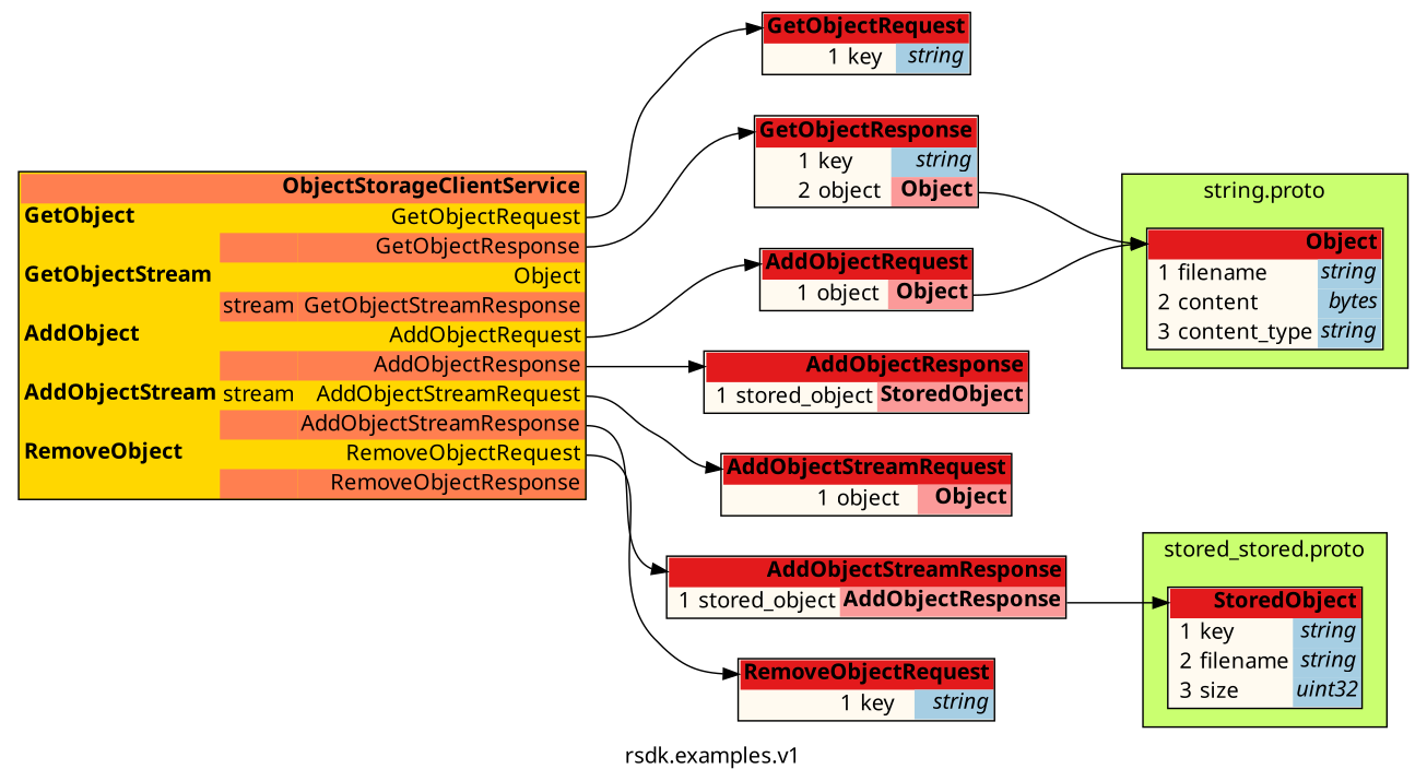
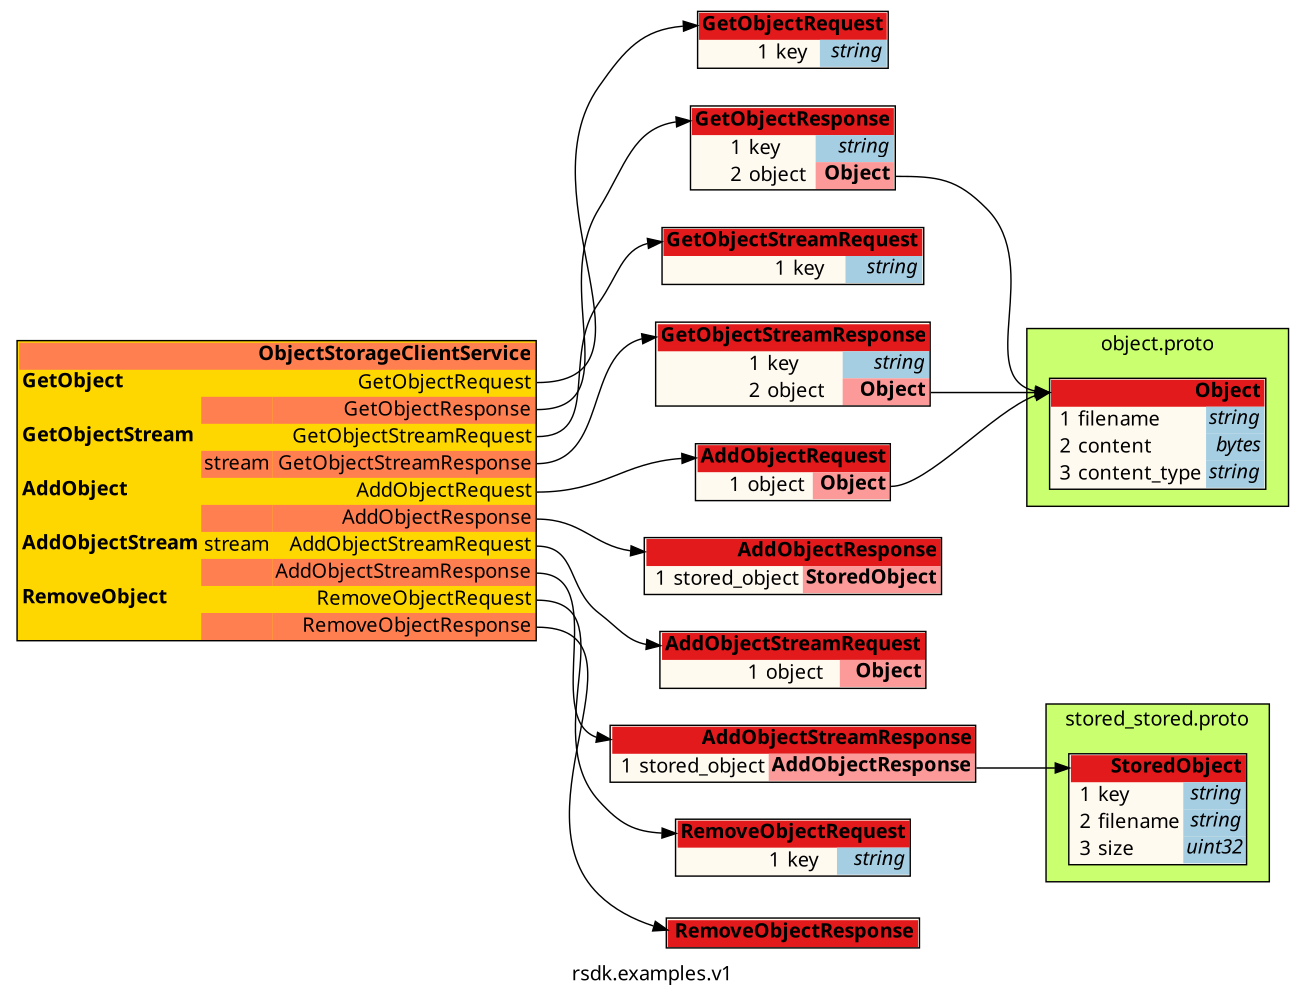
  digraph {
    fontname="Noto Sans"
    label="rsdk.examples.v1"
    rankdir=LR
    node [fontname="Noto Sans" shape=plaintext]
    edge [color="#000000" fontname="Noto Sans" headport=header tailport="poobject:e"]
    n1 [label=<<TABLE BORDER="1" CELLBORDER="0" CELLSPACING="0" BGCOLOR="#fffaf0"><TR><TD COLSPAN="4" PORT="header" BGCOLOR="#e31a1c" ALIGN="right"><b>StoredObject</b></TD></TR><TR><TD ALIGN="right"></TD><TD ALIGN="right">1</TD><TD ALIGN="left">key</TD><TD BGCOLOR="#a6cee3" PORT="pokey" ALIGN="right" TITLE="string"><i>string</i></TD></TR><TR><TD ALIGN="right"></TD><TD ALIGN="right">2</TD><TD ALIGN="left">filename</TD><TD BGCOLOR="#a6cee3" PORT="pofilename" ALIGN="right" TITLE="string"><i>string</i></TD></TR><TR><TD ALIGN="right"></TD><TD ALIGN="right">3</TD><TD ALIGN="left">size</TD><TD BGCOLOR="#a6cee3" PORT="posize" ALIGN="right" TITLE="uint32"><i>uint32</i></TD></TR></TABLE>>]
    n2 [label=<<TABLE BORDER="1" CELLBORDER="0" CELLSPACING="0" BGCOLOR="#fffaf0"><TR><TD COLSPAN="4" PORT="header" BGCOLOR="#e31a1c" ALIGN="right"><b>Object</b></TD></TR><TR><TD ALIGN="right"></TD><TD ALIGN="right">1</TD><TD ALIGN="left">filename</TD><TD BGCOLOR="#a6cee3" PORT="pofilename" ALIGN="right" TITLE="string"><i>string</i></TD></TR><TR><TD ALIGN="right"></TD><TD ALIGN="right">2</TD><TD ALIGN="left">content</TD><TD BGCOLOR="#a6cee3" PORT="pocontent" ALIGN="right" TITLE="bytes"><i>bytes</i></TD></TR><TR><TD ALIGN="right"></TD><TD ALIGN="right">3</TD><TD ALIGN="left">content_type</TD><TD BGCOLOR="#a6cee3" PORT="pocontent_type" ALIGN="right" TITLE="string"><i>string</i></TD></TR></TABLE>>]
-   n3 [label=<<TABLE BORDER="1" CELLBORDER="0" CELLSPACING="0" BGCOLOR="#ffd700"><TR><TD COLSPAN="3" PORT="header" BGCOLOR="#ff7f50" ALIGN="right"><b>ObjectStorageClientService</b></TD></TR><TR><TD ALIGN="left"><b>GetObject</b></TD><TD></TD><TD PORT="poGetObject_request" ALIGN="right">GetObjectRequest</TD></TR><TR style="border-bottom: 1px solid red"><TD></TD><TD BGCOLOR="#ff7f50"></TD><TD PORT="poGetObject_response" ALIGN="right" BGCOLOR="#ff7f50">GetObjectResponse</TD></TR><TR><TD ALIGN="left"><b>GetObjectStream</b></TD><TD></TD><TD PORT="poGetObjectStream_request" ALIGN="right">Object</TD></TR><TR style="border-bottom: 1px solid red"><TD></TD><TD BGCOLOR="#ff7f50">stream</TD><TD PORT="poGetObjectStream_response" ALIGN="right" BGCOLOR="#ff7f50">GetObjectStreamResponse</TD></TR><TR><TD ALIGN="left"><b>AddObject</b></TD><TD></TD><TD PORT="poAddObject_request" ALIGN="right">AddObjectRequest</TD></TR><TR style="border-bottom: 1px solid red"><TD></TD><TD BGCOLOR="#ff7f50"></TD><TD PORT="poAddObject_response" ALIGN="right" BGCOLOR="#ff7f50">AddObjectResponse</TD></TR><TR><TD ALIGN="left"><b>AddObjectStream</b></TD><TD>stream</TD><TD PORT="poAddObjectStream_request" ALIGN="right">AddObjectStreamRequest</TD></TR><TR style="border-bottom: 1px solid red"><TD></TD><TD BGCOLOR="#ff7f50"></TD><TD PORT="poAddObjectStream_response" ALIGN="right" BGCOLOR="#ff7f50">AddObjectStreamResponse</TD></TR><TR><TD ALIGN="left"><b>RemoveObject</b></TD><TD></TD><TD PORT="poRemoveObject_request" ALIGN="right">RemoveObjectRequest</TD></TR><TR style="border-bottom: 1px solid red"><TD></TD><TD BGCOLOR="#ff7f50"></TD><TD PORT="poRemoveObject_response" ALIGN="right" BGCOLOR="#ff7f50">RemoveObjectResponse</TD></TR></TABLE>>]
+   n3 [label=<<TABLE BORDER="1" CELLBORDER="0" CELLSPACING="0" BGCOLOR="#ffd700"><TR><TD COLSPAN="3" PORT="header" BGCOLOR="#ff7f50" ALIGN="right"><b>ObjectStorageClientService</b></TD></TR><TR><TD ALIGN="left"><b>GetObject</b></TD><TD></TD><TD PORT="poGetObject_request" ALIGN="right">GetObjectRequest</TD></TR><TR style="border-bottom: 1px solid red"><TD></TD><TD BGCOLOR="#ff7f50"></TD><TD PORT="poGetObject_response" ALIGN="right" BGCOLOR="#ff7f50">GetObjectResponse</TD></TR><TR><TD ALIGN="left"><b>GetObjectStream</b></TD><TD></TD><TD PORT="poGetObjectStream_request" ALIGN="right">GetObjectStreamRequest</TD></TR><TR style="border-bottom: 1px solid red"><TD></TD><TD BGCOLOR="#ff7f50">stream</TD><TD PORT="poGetObjectStream_response" ALIGN="right" BGCOLOR="#ff7f50">GetObjectStreamResponse</TD></TR><TR><TD ALIGN="left"><b>AddObject</b></TD><TD></TD><TD PORT="poAddObject_request" ALIGN="right">AddObjectRequest</TD></TR><TR style="border-bottom: 1px solid red"><TD></TD><TD BGCOLOR="#ff7f50"></TD><TD PORT="poAddObject_response" ALIGN="right" BGCOLOR="#ff7f50">AddObjectResponse</TD></TR><TR><TD ALIGN="left"><b>AddObjectStream</b></TD><TD>stream</TD><TD PORT="poAddObjectStream_request" ALIGN="right">AddObjectStreamRequest</TD></TR><TR style="border-bottom: 1px solid red"><TD></TD><TD BGCOLOR="#ff7f50"></TD><TD PORT="poAddObjectStream_response" ALIGN="right" BGCOLOR="#ff7f50">AddObjectStreamResponse</TD></TR><TR><TD ALIGN="left"><b>RemoveObject</b></TD><TD></TD><TD PORT="poRemoveObject_request" ALIGN="right">RemoveObjectRequest</TD></TR><TR style="border-bottom: 1px solid red"><TD></TD><TD BGCOLOR="#ff7f50"></TD><TD PORT="poRemoveObject_response" ALIGN="right" BGCOLOR="#ff7f50">RemoveObjectResponse</TD></TR></TABLE>>]
    n4 [label=<<TABLE BORDER="1" CELLBORDER="0" CELLSPACING="0" BGCOLOR="#fffaf0"><TR><TD COLSPAN="4" PORT="header" BGCOLOR="#e31a1c" ALIGN="right"><b>AddObjectStreamRequest</b></TD></TR><TR><TD ALIGN="right"></TD><TD ALIGN="right">1</TD><TD ALIGN="left">object</TD><TD BGCOLOR="#fb9a99" PORT="poobject" ALIGN="right"><b>Object</b></TD></TR></TABLE>>]
    n5 [label=<<TABLE BORDER="1" CELLBORDER="0" CELLSPACING="0" BGCOLOR="#fffaf0"><TR><TD COLSPAN="4" PORT="header" BGCOLOR="#e31a1c" ALIGN="right"><b>AddObjectStreamResponse</b></TD></TR><TR><TD ALIGN="right"></TD><TD ALIGN="right">1</TD><TD ALIGN="left">stored_object</TD><TD BGCOLOR="#fb9a99" PORT="postored_object" ALIGN="right"><b>AddObjectResponse</b></TD></TR></TABLE>>]
    n6 [label=<<TABLE BORDER="1" CELLBORDER="0" CELLSPACING="0" BGCOLOR="#fffaf0"><TR><TD COLSPAN="4" PORT="header" BGCOLOR="#e31a1c" ALIGN="right"><b>AddObjectRequest</b></TD></TR><TR><TD ALIGN="right"></TD><TD ALIGN="right">1</TD><TD ALIGN="left">object</TD><TD BGCOLOR="#fb9a99" PORT="poobject" ALIGN="right"><b>Object</b></TD></TR></TABLE>>]
    n7 [label=<<TABLE BORDER="1" CELLBORDER="0" CELLSPACING="0" BGCOLOR="#fffaf0"><TR><TD COLSPAN="4" PORT="header" BGCOLOR="#e31a1c" ALIGN="right"><b>AddObjectResponse</b></TD></TR><TR><TD ALIGN="right"></TD><TD ALIGN="right">1</TD><TD ALIGN="left">stored_object</TD><TD BGCOLOR="#fb9a99" PORT="postored_object" ALIGN="right"><b>StoredObject</b></TD></TR></TABLE>>]
+   n8 [label=<<TABLE BORDER="1" CELLBORDER="0" CELLSPACING="0" BGCOLOR="#fffaf0"><TR><TD COLSPAN="4" PORT="header" BGCOLOR="#e31a1c" ALIGN="right"><b>GetObjectStreamRequest</b></TD></TR><TR><TD ALIGN="right"></TD><TD ALIGN="right">1</TD><TD ALIGN="left">key</TD><TD BGCOLOR="#a6cee3" PORT="pokey" ALIGN="right" TITLE="string"><i>string</i></TD></TR></TABLE>>]
+   n9 [label=<<TABLE BORDER="1" CELLBORDER="0" CELLSPACING="0" BGCOLOR="#fffaf0"><TR><TD COLSPAN="4" PORT="header" BGCOLOR="#e31a1c" ALIGN="right"><b>GetObjectStreamResponse</b></TD></TR><TR><TD ALIGN="right"></TD><TD ALIGN="right">1</TD><TD ALIGN="left">key</TD><TD BGCOLOR="#a6cee3" PORT="pokey" ALIGN="right" TITLE="string"><i>string</i></TD></TR><TR><TD ALIGN="right"></TD><TD ALIGN="right">2</TD><TD ALIGN="left">object</TD><TD BGCOLOR="#fb9a99" PORT="poobject" ALIGN="right"><b>Object</b></TD></TR></TABLE>>]
    n10 [label=<<TABLE BORDER="1" CELLBORDER="0" CELLSPACING="0" BGCOLOR="#fffaf0"><TR><TD COLSPAN="4" PORT="header" BGCOLOR="#e31a1c" ALIGN="right"><b>GetObjectRequest</b></TD></TR><TR><TD ALIGN="right"></TD><TD ALIGN="right">1</TD><TD ALIGN="left">key</TD><TD BGCOLOR="#a6cee3" PORT="pokey" ALIGN="right" TITLE="string"><i>string</i></TD></TR></TABLE>>]
    n11 [label=<<TABLE BORDER="1" CELLBORDER="0" CELLSPACING="0" BGCOLOR="#fffaf0"><TR><TD COLSPAN="4" PORT="header" BGCOLOR="#e31a1c" ALIGN="right"><b>GetObjectResponse</b></TD></TR><TR><TD ALIGN="right"></TD><TD ALIGN="right">1</TD><TD ALIGN="left">key</TD><TD BGCOLOR="#a6cee3" PORT="pokey" ALIGN="right" TITLE="string"><i>string</i></TD></TR><TR><TD ALIGN="right"></TD><TD ALIGN="right">2</TD><TD ALIGN="left">object</TD><TD BGCOLOR="#fb9a99" PORT="poobject" ALIGN="right"><b>Object</b></TD></TR></TABLE>>]
    n12 [label=<<TABLE BORDER="1" CELLBORDER="0" CELLSPACING="0" BGCOLOR="#fffaf0"><TR><TD COLSPAN="4" PORT="header" BGCOLOR="#e31a1c" ALIGN="right"><b>RemoveObjectRequest</b></TD></TR><TR><TD ALIGN="right"></TD><TD ALIGN="right">1</TD><TD ALIGN="left">key</TD><TD BGCOLOR="#a6cee3" PORT="pokey" ALIGN="right" TITLE="string"><i>string</i></TD></TR></TABLE>>]
+   n13 [label=<<TABLE BORDER="1" CELLBORDER="0" CELLSPACING="0" BGCOLOR="#fffaf0"><TR><TD COLSPAN="4" PORT="header" BGCOLOR="#e31a1c" ALIGN="right"><b>RemoveObjectResponse</b></TD></TR></TABLE>>]
    subgraph cluster_1 {
      fillcolor="#caff70"
      label="stored_stored.proto"
      style=filled
      n1
    }
    subgraph cluster_2 {
      fillcolor="#caff70"
-     label="string.proto"
+     label="object.proto"
      style=filled
      n2
    }
    n3 -> n4 [tailport="poAddObjectStream_request:e"]
    n3 -> n5 [tailport="poAddObjectStream_response:e"]
    n3 -> n6 [tailport="poAddObject_request:e"]
    n3 -> n7 [tailport="poAddObject_response:e"]
+   n3 -> n8 [tailport="poGetObjectStream_request:e"]
+   n3 -> n9 [tailport="poGetObjectStream_response:e"]
    n3 -> n10 [tailport="poGetObject_request:e"]
    n3 -> n11 [tailport="poGetObject_response:e"]
    n3 -> n12 [tailport="poRemoveObject_request:e"]
+   n3 -> n13 [tailport="poRemoveObject_response:e"]
    n5 -> n1 [tailport="postored_object:e"]
    n6 -> n2
+   n9 -> n2
    n11 -> n2
  }
